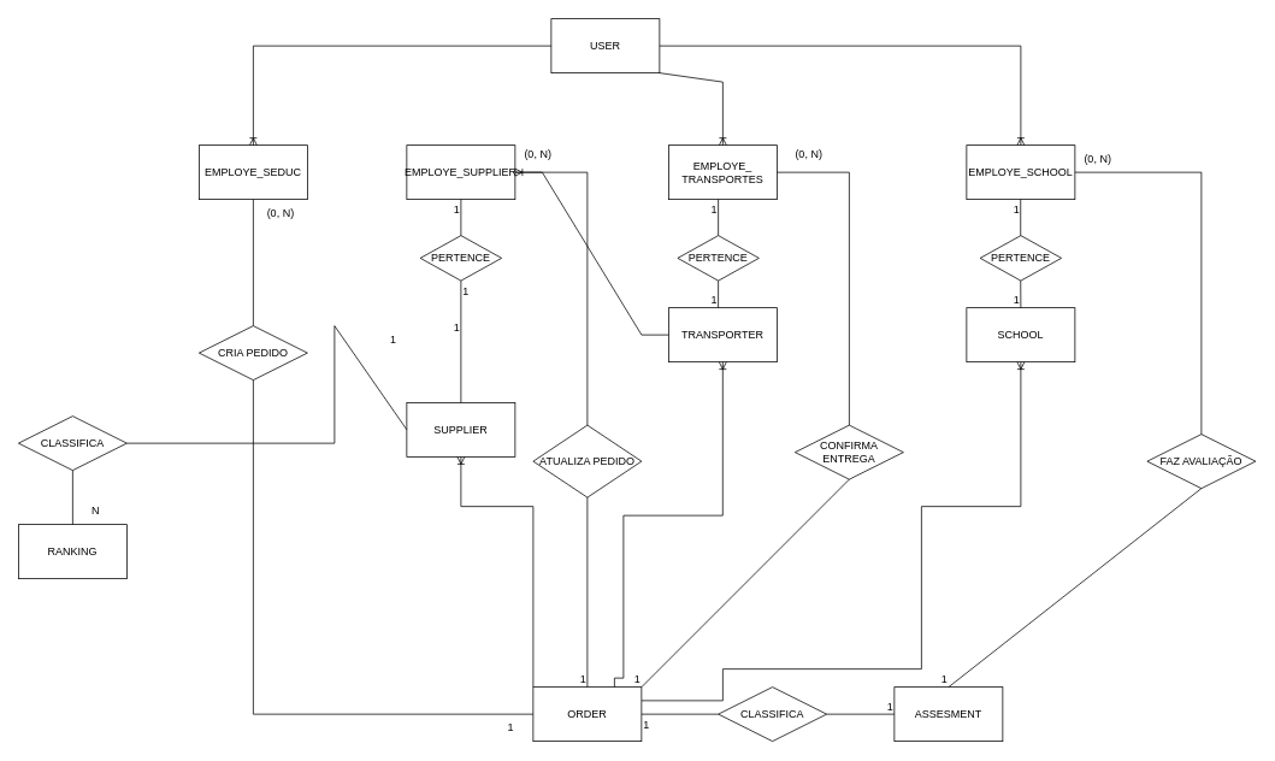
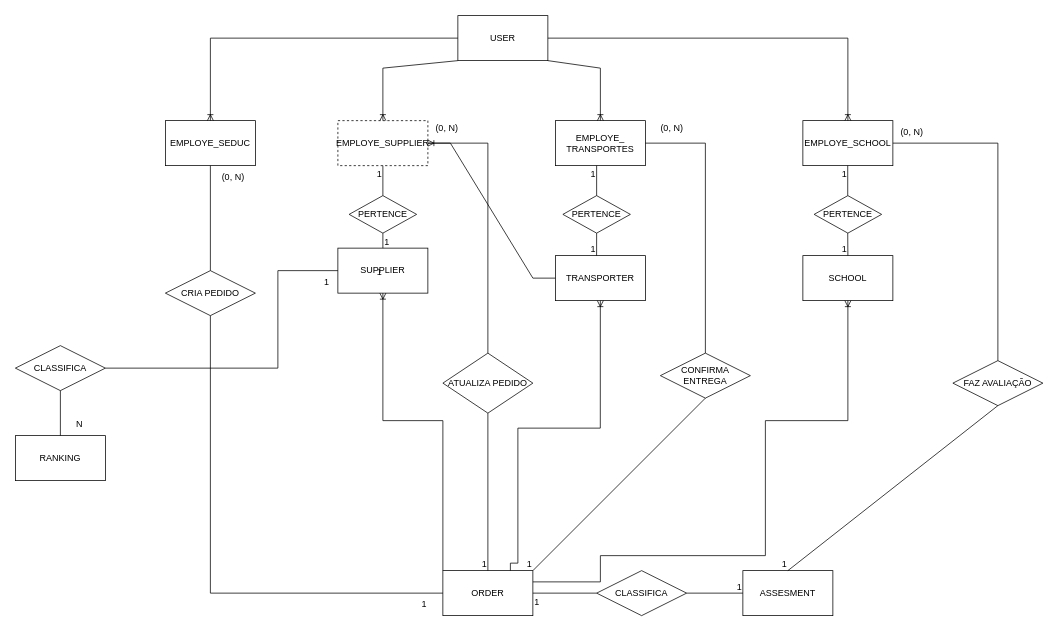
  <mxCell id="0" />
  <mxCell id="1" parent="0" />
  <mxCell id="2" value="USER" style="rounded=0;whiteSpace=wrap;html=1;" vertex="1" parent="1"><mxGeometry x="610" y="20" width="120" height="60" as="geometry" /></mxCell>
  <mxCell id="3" value="EMPLOYE_SEDUC" style="rounded=0;whiteSpace=wrap;html=1;" vertex="1" parent="1"><mxGeometry x="220" y="160" width="120" height="60" as="geometry" /></mxCell>
- <mxCell id="4" value="EMPLOYE_SUPPLIER" style="rounded=0;whiteSpace=wrap;html=1;" vertex="1" parent="1"><mxGeometry x="450" y="160" width="120" height="60" as="geometry" /></mxCell>
+ <mxCell id="4" value="EMPLOYE_SUPPLIER" style="rounded=0;whiteSpace=wrap;html=1;dashed=1;" vertex="1" parent="1"><mxGeometry x="450" y="160" width="120" height="60" as="geometry" /></mxCell>
  <mxCell id="5" value="EMPLOYE_&lt;br&gt;TRANSPORTES" style="rounded=0;whiteSpace=wrap;html=1;" vertex="1" parent="1"><mxGeometry x="740" y="160" width="120" height="60" as="geometry" /></mxCell>
  <mxCell id="6" value="EMPLOYE_SCHOOL" style="rounded=0;whiteSpace=wrap;html=1;" vertex="1" parent="1"><mxGeometry x="1070" y="160" width="120" height="60" as="geometry" /></mxCell>
- <mxCell id="7" value="SUPPLIER" style="rounded=0;whiteSpace=wrap;html=1;" vertex="1" parent="1"><mxGeometry x="450" y="445" width="120" height="60" as="geometry" /></mxCell>
+ <mxCell id="7" value="SUPPLIER" style="rounded=0;whiteSpace=wrap;html=1;" vertex="1" parent="1"><mxGeometry x="450" y="330" width="120" height="60" as="geometry" /></mxCell>
  <mxCell id="8" value="TRANSPORTER" style="rounded=0;whiteSpace=wrap;html=1;" vertex="1" parent="1"><mxGeometry x="740" y="340" width="120" height="60" as="geometry" /></mxCell>
  <mxCell id="9" value="SCHOOL" style="rounded=0;whiteSpace=wrap;html=1;" vertex="1" parent="1"><mxGeometry x="1070" y="340" width="120" height="60" as="geometry" /></mxCell>
  <mxCell id="10" value="ORDER" style="rounded=0;whiteSpace=wrap;html=1;" vertex="1" parent="1"><mxGeometry x="590" y="760" width="120" height="60" as="geometry" /></mxCell>
  <mxCell id="11" value="ASSESMENT" style="rounded=0;whiteSpace=wrap;html=1;" vertex="1" parent="1"><mxGeometry x="990" y="760" width="120" height="60" as="geometry" /></mxCell>
  <mxCell id="12" value="CRIA PEDIDO" style="shape=rhombus;perimeter=rhombusPerimeter;whiteSpace=wrap;html=1;align=center;" vertex="1" parent="1"><mxGeometry x="220" y="360" width="120" height="60" as="geometry" /></mxCell>
  <mxCell id="13" value="" style="endArrow=none;html=1;rounded=0;entryX=0;entryY=0.5;entryDx=0;entryDy=0;" edge="1" parent="1" target="10"><mxGeometry relative="1" as="geometry"><mxPoint x="280" y="420" as="sourcePoint" /><mxPoint x="430" y="420" as="targetPoint" /><Array as="points"><mxPoint x="280" y="790" /></Array></mxGeometry></mxCell>
  <mxCell id="14" value="" style="resizable=0;html=1;whiteSpace=wrap;align=right;verticalAlign=bottom;movable=1;" connectable="0" vertex="1" parent="13"><mxGeometry x="1" relative="1" as="geometry"><mxPoint y="20" as="offset" /></mxGeometry></mxCell>
  <mxCell id="15" value="" style="endArrow=none;html=1;rounded=0;exitX=0.5;exitY=0;exitDx=0;exitDy=0;entryX=0.5;entryY=1;entryDx=0;entryDy=0;" edge="1" parent="1" source="12" target="3"><mxGeometry relative="1" as="geometry"><mxPoint x="260" y="280" as="sourcePoint" /><mxPoint x="190" y="290" as="targetPoint" /></mxGeometry></mxCell>
  <mxCell id="16" value="ATUALIZA PEDIDO" style="shape=rhombus;perimeter=rhombusPerimeter;whiteSpace=wrap;html=1;align=center;" vertex="1" parent="1"><mxGeometry x="590" y="470" width="120" height="80" as="geometry" /></mxCell>
  <mxCell id="17" value="" style="endArrow=none;html=1;rounded=0;entryX=1;entryY=0.5;entryDx=0;entryDy=0;exitX=0.5;exitY=0;exitDx=0;exitDy=0;movable=0;" edge="1" parent="1" source="16" target="4"><mxGeometry relative="1" as="geometry"><mxPoint x="640" y="470" as="sourcePoint" /><mxPoint x="650" y="190" as="targetPoint" /><Array as="points"><mxPoint x="650" y="190" /></Array></mxGeometry></mxCell>
  <mxCell id="18" value="" style="endArrow=none;html=1;rounded=0;entryX=0.5;entryY=0;entryDx=0;entryDy=0;exitX=0.5;exitY=1;exitDx=0;exitDy=0;" edge="1" parent="1" source="16" target="10"><mxGeometry relative="1" as="geometry"><mxPoint x="650" y="530" as="sourcePoint" /><mxPoint x="950" y="890" as="targetPoint" /></mxGeometry></mxCell>
  <mxCell id="19" value="1" style="resizable=0;html=1;whiteSpace=wrap;align=right;verticalAlign=bottom;" connectable="0" vertex="1" parent="18"><mxGeometry x="1" relative="1" as="geometry" /></mxCell>
  <mxCell id="20" style="edgeStyle=orthogonalEdgeStyle;rounded=0;orthogonalLoop=1;jettySize=auto;html=1;exitX=0.5;exitY=1;exitDx=0;exitDy=0;" edge="1" parent="1" source="7" target="7"><mxGeometry relative="1" as="geometry" /></mxCell>
  <mxCell id="21" value="CONFIRMA ENTREGA" style="shape=rhombus;perimeter=rhombusPerimeter;whiteSpace=wrap;html=1;align=center;" vertex="1" parent="1"><mxGeometry x="880" y="470" width="120" height="60" as="geometry" /></mxCell>
  <mxCell id="22" value="" style="endArrow=none;html=1;rounded=0;entryX=1;entryY=0.5;entryDx=0;entryDy=0;movable=0;exitX=0.5;exitY=0;exitDx=0;exitDy=0;" edge="1" parent="1" source="21" target="5"><mxGeometry relative="1" as="geometry"><mxPoint x="940" y="450" as="sourcePoint" /><mxPoint x="580" y="200" as="targetPoint" /><Array as="points"><mxPoint x="940" y="190" /></Array></mxGeometry></mxCell>
  <mxCell id="23" value="" style="endArrow=none;html=1;rounded=0;entryX=1;entryY=0;entryDx=0;entryDy=0;exitX=0.5;exitY=1;exitDx=0;exitDy=0;" edge="1" parent="1" source="21" target="10"><mxGeometry relative="1" as="geometry"><mxPoint x="840" y="520" as="sourcePoint" /><mxPoint x="840" y="750" as="targetPoint" /></mxGeometry></mxCell>
  <mxCell id="24" value="1" style="resizable=0;html=1;whiteSpace=wrap;align=right;verticalAlign=bottom;" connectable="0" vertex="1" parent="23"><mxGeometry x="1" relative="1" as="geometry" /></mxCell>
  <mxCell id="25" value="FAZ AVALIAÇÃO" style="shape=rhombus;perimeter=rhombusPerimeter;whiteSpace=wrap;html=1;align=center;" vertex="1" parent="1"><mxGeometry x="1270" y="480" width="120" height="60" as="geometry" /></mxCell>
  <mxCell id="26" value="" style="endArrow=none;html=1;rounded=0;entryX=1;entryY=0.5;entryDx=0;entryDy=0;movable=0;exitX=0.5;exitY=0;exitDx=0;exitDy=0;" edge="1" parent="1" source="25" target="6"><mxGeometry relative="1" as="geometry"><mxPoint x="950" y="460" as="sourcePoint" /><mxPoint x="870" y="200" as="targetPoint" /><Array as="points"><mxPoint x="1330" y="190" /></Array></mxGeometry></mxCell>
  <mxCell id="27" value="" style="endArrow=none;html=1;rounded=0;entryX=0.5;entryY=0;entryDx=0;entryDy=0;exitX=0.5;exitY=1;exitDx=0;exitDy=0;" edge="1" parent="1" source="25" target="11"><mxGeometry relative="1" as="geometry"><mxPoint x="1150" y="510" as="sourcePoint" /><mxPoint x="1020" y="750" as="targetPoint" /></mxGeometry></mxCell>
  <mxCell id="28" value="1" style="resizable=0;html=1;whiteSpace=wrap;align=right;verticalAlign=bottom;" connectable="0" vertex="1" parent="27"><mxGeometry x="1" relative="1" as="geometry" /></mxCell>
  <mxCell id="29" value="CLASSIFICA" style="shape=rhombus;perimeter=rhombusPerimeter;whiteSpace=wrap;html=1;align=center;" vertex="1" parent="1"><mxGeometry x="795" y="760" width="120" height="60" as="geometry" /></mxCell>
  <mxCell id="30" value="" style="endArrow=none;html=1;rounded=0;exitX=1;exitY=0.5;exitDx=0;exitDy=0;entryX=0;entryY=0.5;entryDx=0;entryDy=0;" edge="1" parent="1" source="29" target="11"><mxGeometry relative="1" as="geometry"><mxPoint x="930" y="910" as="sourcePoint" /><mxPoint x="930" y="770" as="targetPoint" /></mxGeometry></mxCell>
  <mxCell id="31" value="1" style="resizable=0;html=1;whiteSpace=wrap;align=right;verticalAlign=bottom;" connectable="0" vertex="1" parent="30"><mxGeometry x="1" relative="1" as="geometry" /></mxCell>
  <mxCell id="32" value="" style="endArrow=none;html=1;rounded=0;exitX=0;exitY=0.5;exitDx=0;exitDy=0;entryX=1;entryY=0.5;entryDx=0;entryDy=0;" edge="1" parent="1" source="29" target="10"><mxGeometry relative="1" as="geometry"><mxPoint x="762.5" y="850" as="sourcePoint" /><mxPoint x="837.5" y="850" as="targetPoint" /></mxGeometry></mxCell>
  <mxCell id="33" value="1" style="resizable=0;html=1;whiteSpace=wrap;align=right;verticalAlign=bottom;" connectable="0" vertex="1" parent="32"><mxGeometry x="1" relative="1" as="geometry"><mxPoint x="10" y="20" as="offset" /></mxGeometry></mxCell>
  <mxCell id="34" value="" style="endArrow=none;html=1;rounded=0;exitX=0.5;exitY=0;exitDx=0;exitDy=0;entryX=0.5;entryY=1;entryDx=0;entryDy=0;" edge="1" parent="1" source="7" target="38"><mxGeometry relative="1" as="geometry"><mxPoint x="495" y="260" as="sourcePoint" /><mxPoint x="500" y="280" as="targetPoint" /></mxGeometry></mxCell>
  <mxCell id="35" value="1" style="resizable=0;html=1;whiteSpace=wrap;align=right;verticalAlign=bottom;" connectable="0" vertex="1" parent="34"><mxGeometry x="1" relative="1" as="geometry"><mxPoint y="60" as="offset" /></mxGeometry></mxCell>
  <mxCell id="36" value="PERTENCE" style="shape=rhombus;perimeter=rhombusPerimeter;whiteSpace=wrap;html=1;align=center;" vertex="1" parent="1"><mxGeometry x="1085" y="260" width="90" height="50" as="geometry" /></mxCell>
  <mxCell id="37" value="PERTENCE" style="shape=rhombus;perimeter=rhombusPerimeter;whiteSpace=wrap;html=1;align=center;" vertex="1" parent="1"><mxGeometry x="750" y="260" width="90" height="50" as="geometry" /></mxCell>
  <mxCell id="38" value="PERTENCE" style="shape=rhombus;perimeter=rhombusPerimeter;whiteSpace=wrap;html=1;align=center;" vertex="1" parent="1"><mxGeometry x="465" y="260" width="90" height="50" as="geometry" /></mxCell>
  <mxCell id="39" value="" style="endArrow=none;html=1;rounded=0;exitX=0.5;exitY=0;exitDx=0;exitDy=0;entryX=0.5;entryY=1;entryDx=0;entryDy=0;" edge="1" parent="1" source="38" target="4"><mxGeometry relative="1" as="geometry"><mxPoint x="510" y="350" as="sourcePoint" /><mxPoint x="510" y="320" as="targetPoint" /><Array as="points" /></mxGeometry></mxCell>
  <mxCell id="40" value="1" style="resizable=0;html=1;whiteSpace=wrap;align=right;verticalAlign=bottom;" connectable="0" vertex="1" parent="39"><mxGeometry x="1" relative="1" as="geometry"><mxPoint y="20" as="offset" /></mxGeometry></mxCell>
  <mxCell id="41" value="1" style="resizable=0;html=1;whiteSpace=wrap;align=right;verticalAlign=bottom;" connectable="0" vertex="1" parent="1"><mxGeometry x="520" y="330" as="geometry" /></mxCell>
  <mxCell id="42" value="" style="endArrow=none;html=1;rounded=0;exitX=0.458;exitY=0;exitDx=0;exitDy=0;entryX=0.5;entryY=1;entryDx=0;entryDy=0;exitPerimeter=0;" edge="1" parent="1" source="8"><mxGeometry relative="1" as="geometry"><mxPoint x="795" y="330" as="sourcePoint" /><mxPoint x="795" y="310" as="targetPoint" /></mxGeometry></mxCell>
  <mxCell id="43" value="1" style="resizable=0;html=1;whiteSpace=wrap;align=right;verticalAlign=bottom;" connectable="0" vertex="1" parent="42"><mxGeometry x="1" relative="1" as="geometry"><mxPoint y="30" as="offset" /></mxGeometry></mxCell>
  <mxCell id="44" value="" style="endArrow=none;html=1;rounded=0;exitX=0.5;exitY=0;exitDx=0;exitDy=0;entryX=0.5;entryY=1;entryDx=0;entryDy=0;" edge="1" parent="1"><mxGeometry relative="1" as="geometry"><mxPoint x="795" y="260" as="sourcePoint" /><mxPoint x="795" y="220" as="targetPoint" /><Array as="points" /></mxGeometry></mxCell>
  <mxCell id="45" value="1" style="resizable=0;html=1;whiteSpace=wrap;align=right;verticalAlign=bottom;" connectable="0" vertex="1" parent="44"><mxGeometry x="1" relative="1" as="geometry"><mxPoint y="20" as="offset" /></mxGeometry></mxCell>
  <mxCell id="46" value="" style="endArrow=none;html=1;rounded=0;exitX=0.5;exitY=0;exitDx=0;exitDy=0;entryX=0.5;entryY=1;entryDx=0;entryDy=0;" edge="1" parent="1" source="9"><mxGeometry relative="1" as="geometry"><mxPoint x="1129.8" y="330" as="sourcePoint" /><mxPoint x="1129.8" y="310" as="targetPoint" /></mxGeometry></mxCell>
  <mxCell id="47" value="1" style="resizable=0;html=1;whiteSpace=wrap;align=right;verticalAlign=bottom;" connectable="0" vertex="1" parent="46"><mxGeometry x="1" relative="1" as="geometry"><mxPoint y="30" as="offset" /></mxGeometry></mxCell>
  <mxCell id="48" value="" style="endArrow=none;html=1;rounded=0;exitX=0.5;exitY=0;exitDx=0;exitDy=0;entryX=0.5;entryY=1;entryDx=0;entryDy=0;" edge="1" parent="1"><mxGeometry relative="1" as="geometry"><mxPoint x="1129.8" y="260" as="sourcePoint" /><mxPoint x="1129.8" y="220" as="targetPoint" /><Array as="points" /></mxGeometry></mxCell>
  <mxCell id="49" value="1" style="resizable=0;html=1;whiteSpace=wrap;align=right;verticalAlign=bottom;" connectable="0" vertex="1" parent="48"><mxGeometry x="1" relative="1" as="geometry"><mxPoint y="20" as="offset" /></mxGeometry></mxCell>
  <mxCell id="50" value="" style="edgeStyle=orthogonalEdgeStyle;fontSize=12;html=1;endArrow=ERoneToMany;rounded=0;entryX=0.5;entryY=1;entryDx=0;entryDy=0;exitX=0;exitY=0;exitDx=0;exitDy=0;" edge="1" parent="1" source="10" target="7"><mxGeometry width="100" height="100" relative="1" as="geometry"><mxPoint x="410" y="560" as="sourcePoint" /><mxPoint x="700" y="440" as="targetPoint" /><Array as="points"><mxPoint x="590" y="560" /><mxPoint x="510" y="560" /></Array></mxGeometry></mxCell>
  <mxCell id="51" value="" style="edgeStyle=entityRelationEdgeStyle;fontSize=12;html=1;endArrow=ERoneToMany;rounded=0;exitX=0;exitY=0.5;exitDx=0;exitDy=0;" edge="1" parent="1" source="8" target="4"><mxGeometry width="100" height="100" relative="1" as="geometry"><mxPoint x="680" y="550" as="sourcePoint" /><mxPoint x="780" y="450" as="targetPoint" /></mxGeometry></mxCell>
  <mxCell id="52" value="(0, N)" style="text;html=1;align=center;verticalAlign=middle;resizable=0;points=[];autosize=1;strokeColor=none;fillColor=none;" vertex="1" parent="1"><mxGeometry x="285" y="220" width="50" height="30" as="geometry" /></mxCell>
  <mxCell id="53" value="1" style="text;html=1;align=center;verticalAlign=middle;resizable=0;points=[];autosize=1;strokeColor=none;fillColor=none;" vertex="1" parent="1"><mxGeometry x="550" y="790" width="30" height="30" as="geometry" /></mxCell>
  <mxCell id="54" value="" style="fontSize=12;html=1;endArrow=ERoneToMany;rounded=0;entryX=0.5;entryY=0;entryDx=0;entryDy=0;elbow=vertical;exitX=0;exitY=0.5;exitDx=0;exitDy=0;" edge="1" parent="1" source="2" target="3"><mxGeometry width="100" height="100" relative="1" as="geometry"><mxPoint x="275" y="150" as="sourcePoint" /><mxPoint x="795" y="-160" as="targetPoint" /><Array as="points"><mxPoint x="280" y="50" /></Array></mxGeometry></mxCell>
+ <mxCell id="55" value="" style="fontSize=12;html=1;endArrow=ERoneToMany;rounded=0;entryX=0.5;entryY=0;entryDx=0;entryDy=0;elbow=vertical;exitX=0;exitY=1;exitDx=0;exitDy=0;" edge="1" parent="1" source="2" target="4"><mxGeometry width="100" height="100" relative="1" as="geometry"><mxPoint x="620" y="60" as="sourcePoint" /><mxPoint x="290" y="170" as="targetPoint" /><Array as="points"><mxPoint x="510" y="90" /></Array></mxGeometry></mxCell>
  <mxCell id="56" value="" style="fontSize=12;html=1;endArrow=ERoneToMany;rounded=0;elbow=vertical;exitX=1;exitY=1;exitDx=0;exitDy=0;" edge="1" parent="1" source="2" target="5"><mxGeometry width="100" height="100" relative="1" as="geometry"><mxPoint x="620" y="90" as="sourcePoint" /><mxPoint x="520" y="170" as="targetPoint" /><Array as="points"><mxPoint x="800" y="90" /></Array></mxGeometry></mxCell>
  <mxCell id="57" value="" style="fontSize=12;html=1;endArrow=ERoneToMany;rounded=0;elbow=vertical;exitX=1;exitY=1;exitDx=0;exitDy=0;entryX=0.5;entryY=0;entryDx=0;entryDy=0;" edge="1" parent="1" target="6"><mxGeometry width="100" height="100" relative="1" as="geometry"><mxPoint x="730" y="50" as="sourcePoint" /><mxPoint x="1140" y="80" as="targetPoint" /><Array as="points"><mxPoint x="1130" y="50" /></Array></mxGeometry></mxCell>
  <mxCell id="58" value="" style="edgeStyle=orthogonalEdgeStyle;fontSize=12;html=1;endArrow=ERoneToMany;rounded=0;entryX=0.5;entryY=1;entryDx=0;entryDy=0;exitX=0.75;exitY=0;exitDx=0;exitDy=0;" edge="1" parent="1" source="10"><mxGeometry width="100" height="100" relative="1" as="geometry"><mxPoint x="680" y="750" as="sourcePoint" /><mxPoint x="799.94" y="400" as="targetPoint" /><Array as="points"><mxPoint x="680" y="750" /><mxPoint x="690" y="750" /><mxPoint x="690" y="570" /><mxPoint x="800" y="570" /></Array></mxGeometry></mxCell>
  <mxCell id="59" value="" style="edgeStyle=orthogonalEdgeStyle;fontSize=12;html=1;endArrow=ERoneToMany;rounded=0;exitX=1;exitY=0.25;exitDx=0;exitDy=0;" edge="1" parent="1" source="10"><mxGeometry width="100" height="100" relative="1" as="geometry"><mxPoint x="1010" y="750" as="sourcePoint" /><mxPoint x="1130" y="400" as="targetPoint" /><Array as="points"><mxPoint x="800" y="775" /><mxPoint x="800" y="740" /><mxPoint x="1020" y="740" /><mxPoint x="1020" y="560" /><mxPoint x="1130" y="560" /></Array></mxGeometry></mxCell>
  <mxCell id="60" value="RANKING" style="rounded=0;whiteSpace=wrap;html=1;" vertex="1" parent="1"><mxGeometry x="20" y="580" width="120" height="60" as="geometry" /></mxCell>
  <mxCell id="61" value="CLASSIFICA" style="shape=rhombus;perimeter=rhombusPerimeter;whiteSpace=wrap;html=1;align=center;" vertex="1" parent="1"><mxGeometry x="20" y="460" width="120" height="60" as="geometry" /></mxCell>
  <mxCell id="62" value="(0, N)" style="text;html=1;align=center;verticalAlign=middle;resizable=0;points=[];autosize=1;strokeColor=none;fillColor=none;" vertex="1" parent="1"><mxGeometry x="570" y="155" width="50" height="30" as="geometry" /></mxCell>
  <mxCell id="63" value="(0, N)" style="text;html=1;align=center;verticalAlign=middle;resizable=0;points=[];autosize=1;strokeColor=none;fillColor=none;" vertex="1" parent="1"><mxGeometry x="870" y="155" width="50" height="30" as="geometry" /></mxCell>
  <mxCell id="64" value="" style="endArrow=none;html=1;rounded=0;exitX=0.5;exitY=0;exitDx=0;exitDy=0;entryX=0.5;entryY=1;entryDx=0;entryDy=0;" edge="1" parent="1" source="60" target="61"><mxGeometry relative="1" as="geometry"><mxPoint x="440" y="340" as="sourcePoint" /><mxPoint x="600" y="340" as="targetPoint" /></mxGeometry></mxCell>
  <mxCell id="65" value="" style="endArrow=none;html=1;rounded=0;entryX=1;entryY=0.5;entryDx=0;entryDy=0;exitX=0;exitY=0.5;exitDx=0;exitDy=0;" edge="1" parent="1" source="7" target="61"><mxGeometry relative="1" as="geometry"><mxPoint x="410" y="490" as="sourcePoint" /><mxPoint x="200" y="490" as="targetPoint" /><Array as="points"><mxPoint x="370" y="360" /><mxPoint x="370" y="490" /></Array></mxGeometry></mxCell>
  <mxCell id="66" value="N" style="text;html=1;align=center;verticalAlign=middle;resizable=0;points=[];autosize=1;strokeColor=none;fillColor=none;" vertex="1" parent="1"><mxGeometry x="90" y="550" width="30" height="30" as="geometry" /></mxCell>
  <mxCell id="67" value="1" style="text;html=1;align=center;verticalAlign=middle;resizable=0;points=[];autosize=1;strokeColor=none;fillColor=none;" vertex="1" parent="1"><mxGeometry x="420" y="360" width="30" height="30" as="geometry" /></mxCell>
  <mxCell id="68" value="(0, N)" style="text;html=1;align=center;verticalAlign=middle;resizable=0;points=[];autosize=1;strokeColor=none;fillColor=none;" vertex="1" parent="1"><mxGeometry x="1190" y="160" width="50" height="30" as="geometry" /></mxCell>
